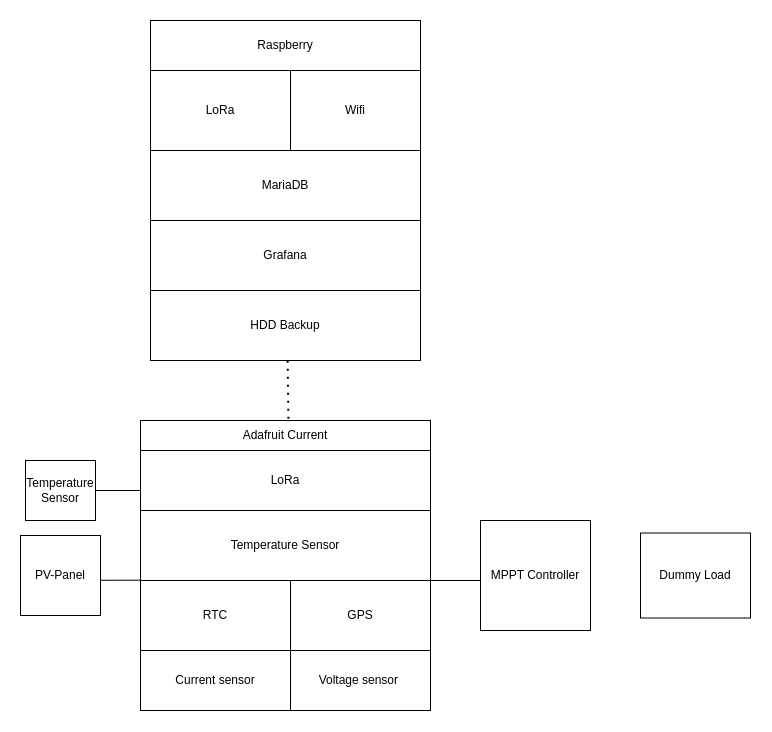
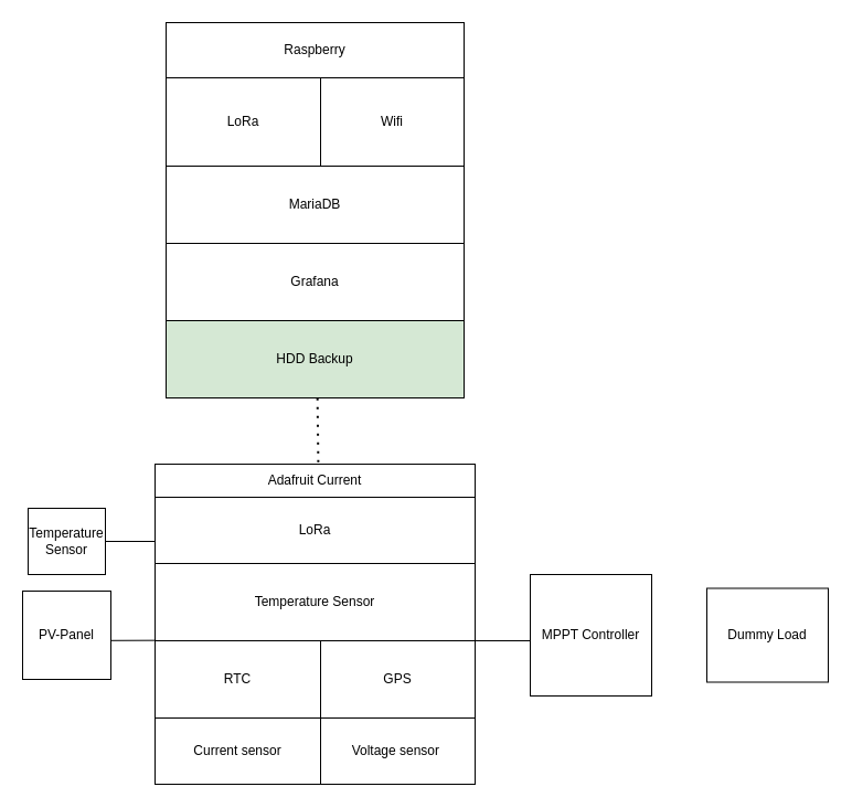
  <mxCell id="0" />
  <mxCell id="1" parent="0" />
  <mxCell id="2" value="" style="whiteSpace=wrap;html=1;aspect=fixed;" parent="1" vertex="1"><mxGeometry x="140" y="420" width="290" height="290" as="geometry" /></mxCell>
  <mxCell id="3" value="PV-Panel" style="whiteSpace=wrap;html=1;aspect=fixed;" parent="1" vertex="1"><mxGeometry x="20" y="535" width="80" height="80" as="geometry" /></mxCell>
  <mxCell id="4" value="Adafruit Current" style="rounded=0;whiteSpace=wrap;html=1;" parent="1" vertex="1"><mxGeometry x="140" y="420" width="290" height="30" as="geometry" /></mxCell>
  <mxCell id="5" value="MPPT Controller" style="rounded=0;whiteSpace=wrap;html=1;" parent="1" vertex="1"><mxGeometry x="480" y="520" width="110" height="110" as="geometry" /></mxCell>
  <mxCell id="6" value="Dummy Load" style="rounded=0;whiteSpace=wrap;html=1;" parent="1" vertex="1"><mxGeometry x="640" y="532.5" width="110" height="85" as="geometry" /></mxCell>
  <mxCell id="7" value="Temperature Sensor" style="rounded=0;whiteSpace=wrap;html=1;" parent="1" vertex="1"><mxGeometry x="25" y="460" width="70" height="60" as="geometry" /></mxCell>
  <mxCell id="8" value="LoRa" style="rounded=0;whiteSpace=wrap;html=1;" parent="1" vertex="1"><mxGeometry x="140" y="450" width="290" height="60" as="geometry" /></mxCell>
  <mxCell id="9" value="Current sensor" style="rounded=0;whiteSpace=wrap;html=1;" parent="1" vertex="1"><mxGeometry x="140" y="650" width="150" height="60" as="geometry" /></mxCell>
  <mxCell id="10" value="Voltage sensor&amp;nbsp;" style="rounded=0;whiteSpace=wrap;html=1;" parent="1" vertex="1"><mxGeometry x="290" y="650" width="140" height="60" as="geometry" /></mxCell>
  <mxCell id="11" value="" style="whiteSpace=wrap;html=1;aspect=fixed;" parent="1" vertex="1"><mxGeometry x="150" y="20" width="270" height="270" as="geometry" /></mxCell>
  <mxCell id="12" value="Raspberry" style="rounded=0;whiteSpace=wrap;html=1;" parent="1" vertex="1"><mxGeometry x="150" y="20" width="270" height="50" as="geometry" /></mxCell>
  <mxCell id="13" value="LoRa" style="rounded=0;whiteSpace=wrap;html=1;" parent="1" vertex="1"><mxGeometry x="150" y="70" width="140" height="80" as="geometry" /></mxCell>
  <mxCell id="14" value="Temperature Sensor" style="rounded=0;whiteSpace=wrap;html=1;" parent="1" vertex="1"><mxGeometry x="140" y="510" width="290" height="70" as="geometry" /></mxCell>
  <mxCell id="15" value="Wifi" style="rounded=0;whiteSpace=wrap;html=1;" parent="1" vertex="1"><mxGeometry x="290" y="70" width="130" height="80" as="geometry" /></mxCell>
  <mxCell id="16" value="MariaDB" style="rounded=0;whiteSpace=wrap;html=1;" parent="1" vertex="1"><mxGeometry x="150" y="150" width="270" height="70" as="geometry" /></mxCell>
- <mxCell id="17" value="HDD Backup" style="rounded=0;whiteSpace=wrap;html=1;" parent="1" vertex="1"><mxGeometry x="150" y="290" width="270" height="70" as="geometry" /></mxCell>
+ <mxCell id="17" value="HDD Backup" style="rounded=0;whiteSpace=wrap;html=1;fillColor=#d5e8d4;" parent="1" vertex="1"><mxGeometry x="150" y="290" width="270" height="70" as="geometry" /></mxCell>
  <mxCell id="18" value="" style="endArrow=none;html=1;rounded=0;" parent="1" edge="1"><mxGeometry width="50" height="50" relative="1" as="geometry"><mxPoint x="430" y="580" as="sourcePoint" /><mxPoint x="480" y="580" as="targetPoint" /></mxGeometry></mxCell>
  <mxCell id="19" value="" style="endArrow=none;html=1;rounded=0;entryX=0.003;entryY=0.534;entryDx=0;entryDy=0;entryPerimeter=0;" parent="1" edge="1"><mxGeometry width="50" height="50" relative="1" as="geometry"><mxPoint x="100" y="579.81" as="sourcePoint" /><mxPoint x="140.87" y="579.67" as="targetPoint" /></mxGeometry></mxCell>
  <mxCell id="20" value="" style="endArrow=none;html=1;rounded=0;entryX=1;entryY=0.5;entryDx=0;entryDy=0;" parent="1" target="7" edge="1"><mxGeometry width="50" height="50" relative="1" as="geometry"><mxPoint x="140" y="490" as="sourcePoint" /><mxPoint x="210" y="520" as="targetPoint" /></mxGeometry></mxCell>
  <mxCell id="21" value="" style="endArrow=none;dashed=1;html=1;dashPattern=1 3;strokeWidth=2;rounded=0;entryX=0.508;entryY=1.003;entryDx=0;entryDy=0;entryPerimeter=0;exitX=0.51;exitY=-0.055;exitDx=0;exitDy=0;exitPerimeter=0;" parent="1" source="4" target="17" edge="1"><mxGeometry width="50" height="50" relative="1" as="geometry"><mxPoint x="160" y="340" as="sourcePoint" /><mxPoint x="210" y="290" as="targetPoint" /></mxGeometry></mxCell>
  <mxCell id="22" value="RTC" style="rounded=0;whiteSpace=wrap;html=1;" parent="1" vertex="1"><mxGeometry x="140" y="580" width="150" height="70" as="geometry" /></mxCell>
  <mxCell id="23" value="GPS" style="rounded=0;whiteSpace=wrap;html=1;" parent="1" vertex="1"><mxGeometry x="290" y="580" width="140" height="70" as="geometry" /></mxCell>
  <mxCell id="24" value="Grafana" style="rounded=0;whiteSpace=wrap;html=1;" parent="1" vertex="1"><mxGeometry x="150" y="220" width="270" height="70" as="geometry" /></mxCell>
